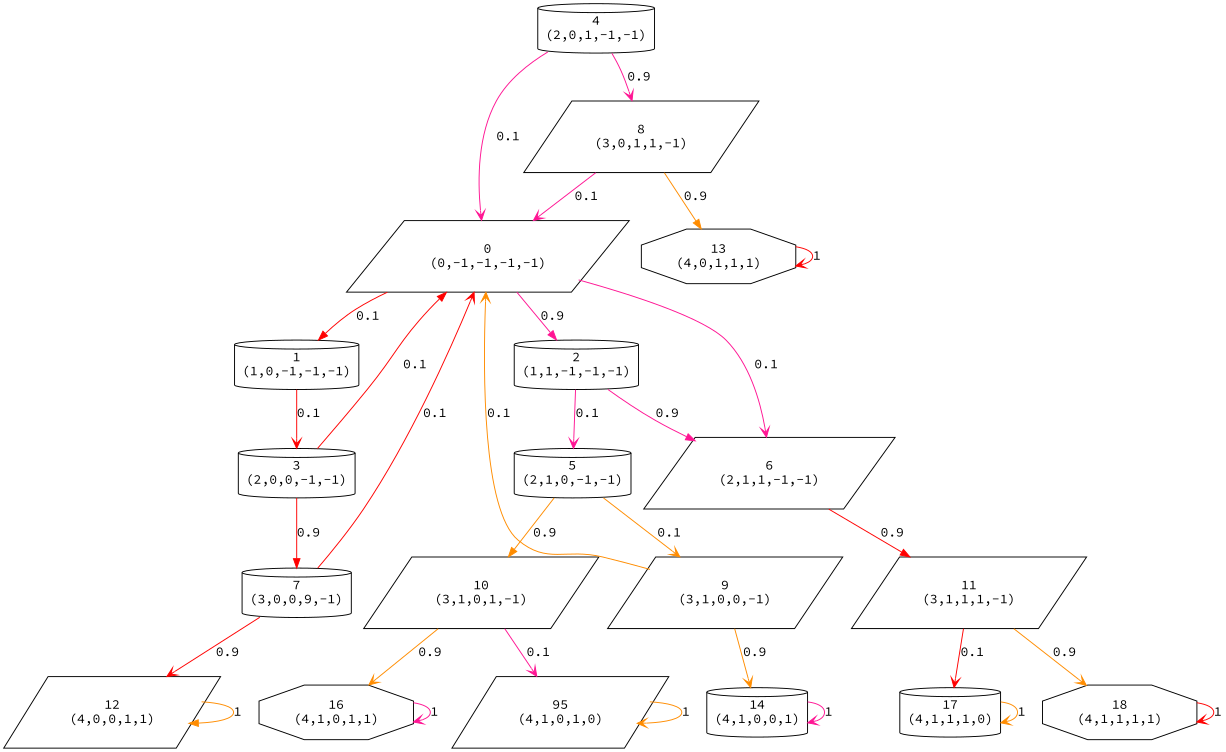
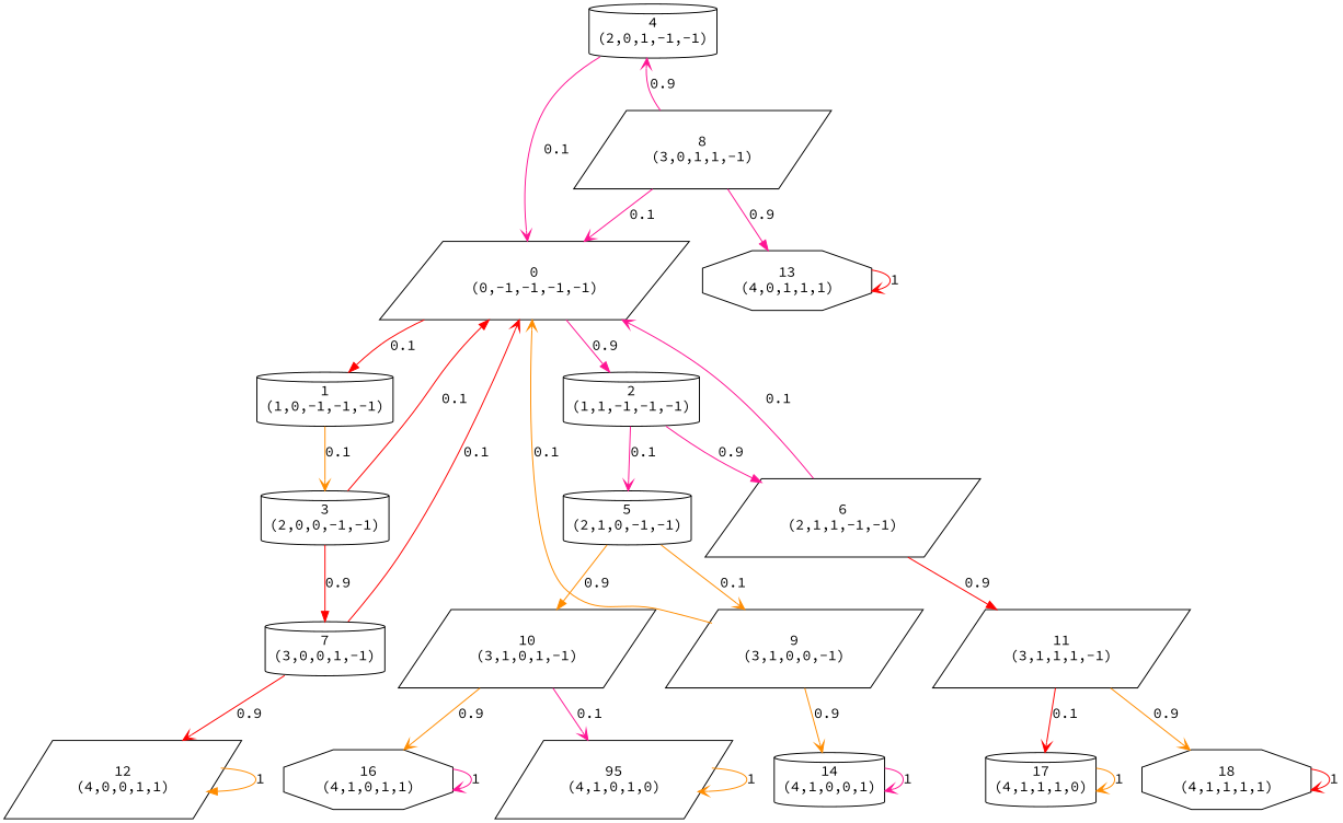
  digraph {
    fontname="Source Code Pro"
    node [fontname="Source Code Pro" shape=parallelogram]
    edge [arrowhead=vee color=deeppink fontname="Source Code Pro"]
    n1 [label="0\n(0,-1,-1,-1,-1)"]
    n2 [label="1\n(1,0,-1,-1,-1)" shape=cylinder]
    n3 [label="2\n(1,1,-1,-1,-1)" shape=cylinder]
    n4 [label="3\n(2,0,0,-1,-1)" shape=cylinder]
    n5 [label="5\n(2,1,0,-1,-1)" shape=cylinder]
    n6 [label="6\n(2,1,1,-1,-1)"]
-   n7 [label="7\n(3,0,0,9,-1)" shape=cylinder]
+   n7 [label="7\n(3,0,0,1,-1)" shape=cylinder]
    n8 [label="4\n(2,0,1,-1,-1)" shape=cylinder]
    n9 [label="8\n(3,0,1,1,-1)"]
    n10 [label="9\n(3,1,0,0,-1)"]
    n11 [label="10\n(3,1,0,1,-1)"]
    n12 [label="11\n(3,1,1,1,-1)"]
    n13 [label="12\n(4,0,0,1,1)"]
    n14 [label="13\n(4,0,1,1,1)" shape=octagon]
    n15 [label="14\n(4,1,0,0,1)" shape=cylinder]
    n16 [label="95\n(4,1,0,1,0)"]
    n17 [label="16\n(4,1,0,1,1)" shape=octagon]
    n18 [label="17\n(4,1,1,1,0)" shape=cylinder]
    n19 [label="18\n(4,1,1,1,1)" shape=octagon]
    n1 -> n2 [arrowhead=normal color=red label=0.1]
    n1 -> n3 [arrowhead=normal label=0.9]
-   n2 -> n4 [color=red label=0.1]
+   n2 -> n4 [color=darkorange label=0.1]
    n3 -> n5 [label=0.1]
    n3 -> n6 [arrowhead=normal label=0.9]
    n4 -> n1 [arrowhead=normal color=red label=0.1]
    n4 -> n7 [arrowhead=normal color=red label=0.9]
    n5 -> n10 [color=darkorange label=0.1]
    n5 -> n11 [arrowhead=normal color=darkorange label=0.9]
-   n1 -> n6 [label=0.1]
+   n6 -> n1 [label=0.1]
    n6 -> n12 [arrowhead=normal color=red label=0.9]
    n7 -> n1 [color=red label=0.1]
    n7 -> n13 [color=red label=0.9]
    n8 -> n1 [label=0.1]
-   n8 -> n9 [label=0.9]
+   n9 -> n8 [label=0.9]
    n9 -> n1 [label=0.1]
-   n9 -> n14 [arrowhead=normal color=darkorange label=0.9]
+   n9 -> n14 [arrowhead=normal label=0.9]
    n10 -> n1 [color=darkorange label=0.1]
    n10 -> n15 [color=darkorange label=0.9]
    n11 -> n16 [label=0.1]
    n11 -> n17 [color=darkorange label=0.9]
    n12 -> n18 [color=red label=0.1]
    n12 -> n19 [color=darkorange label=0.9]
    n13 -> n13 [arrowhead=normal color=darkorange label=1]
    n14 -> n14 [color=red label=1]
    n15 -> n15 [label=1]
    n16 -> n16 [color=darkorange label=1]
    n17 -> n17 [label=1]
    n18 -> n18 [color=darkorange label=1]
    n19 -> n19 [color=red label=1]
  }
